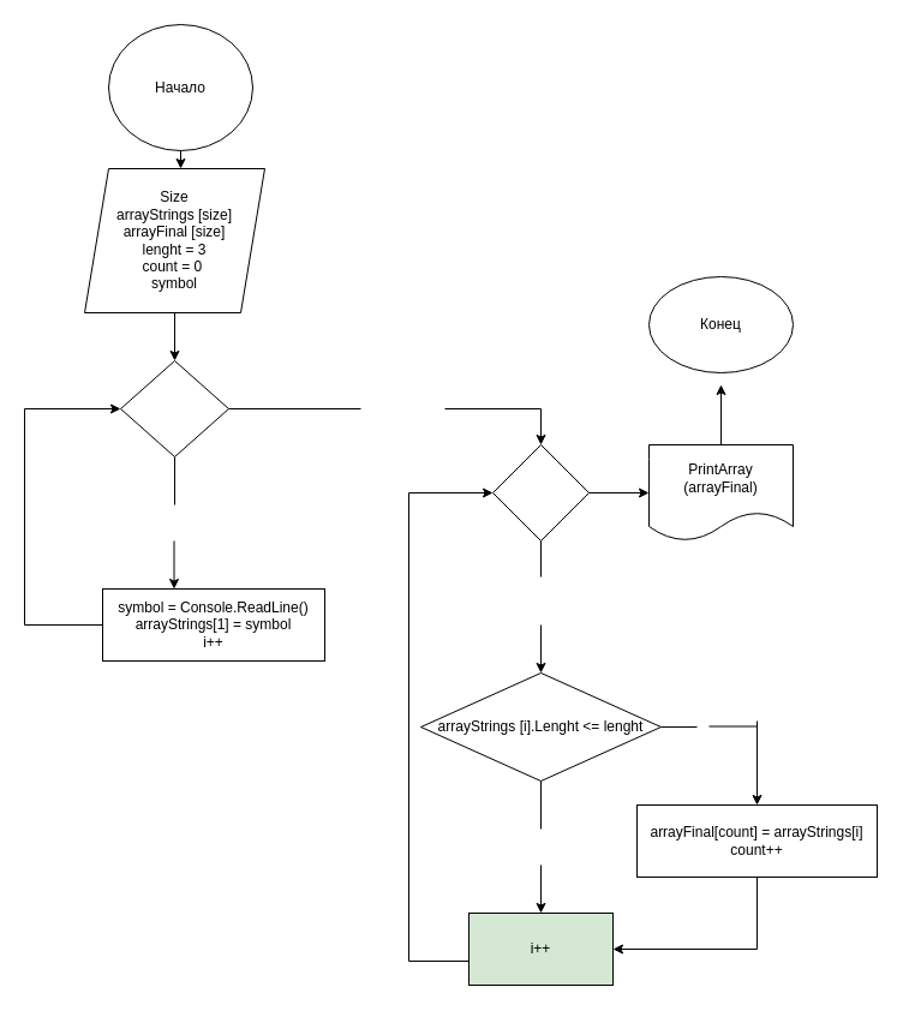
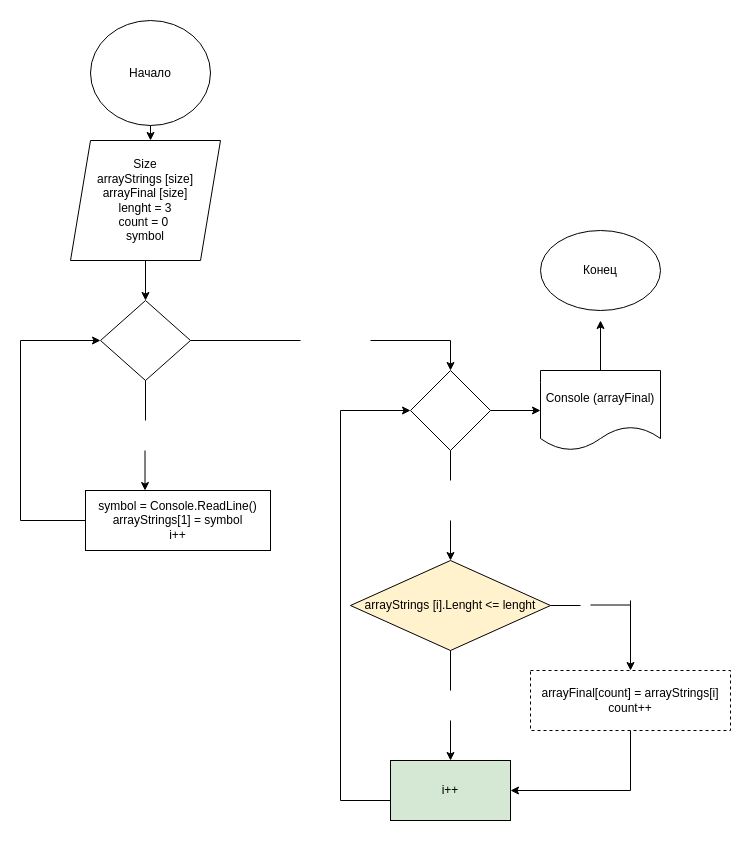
  <mxCell id="0" />
  <mxCell id="1" parent="0" />
  <mxCell id="2" value="Начало" style="ellipse;whiteSpace=wrap;html=1;" vertex="1" parent="1"><mxGeometry x="90" y="20" width="120" height="105" as="geometry" /></mxCell>
  <mxCell id="3" value="" style="endArrow=classic;html=1;rounded=0;exitX=0.5;exitY=1;exitDx=0;exitDy=0;" edge="1" parent="1" source="2"><mxGeometry width="50" height="50" relative="1" as="geometry"><mxPoint x="100" y="290" as="sourcePoint" /><mxPoint x="150" y="140" as="targetPoint" /></mxGeometry></mxCell>
  <mxCell id="4" value="Size&lt;br&gt;arrayStrings [size]&lt;br&gt;arrayFinal [size]&lt;br&gt;lenght = 3&lt;br&gt;count = 0&amp;nbsp;&lt;br&gt;symbol" style="shape=parallelogram;perimeter=parallelogramPerimeter;whiteSpace=wrap;html=1;fixedSize=1;" vertex="1" parent="1"><mxGeometry x="70" y="140" width="150" height="120" as="geometry" /></mxCell>
  <mxCell id="5" value="" style="endArrow=classic;html=1;rounded=0;exitX=0.5;exitY=1;exitDx=0;exitDy=0;" edge="1" parent="1" source="4"><mxGeometry width="50" height="50" relative="1" as="geometry"><mxPoint x="110" y="290" as="sourcePoint" /><mxPoint x="145" y="300" as="targetPoint" /></mxGeometry></mxCell>
  <mxCell id="6" value="" style="rhombus;whiteSpace=wrap;html=1;" vertex="1" parent="1"><mxGeometry x="100" y="300" width="90" height="80" as="geometry" /></mxCell>
  <mxCell id="7" value="" style="endArrow=classic;html=1;rounded=0;" edge="1" parent="1"><mxGeometry width="50" height="50" relative="1" as="geometry"><mxPoint x="20" y="340" as="sourcePoint" /><mxPoint x="100" y="340" as="targetPoint" /></mxGeometry></mxCell>
  <mxCell id="8" value="" style="endArrow=none;html=1;rounded=0;" edge="1" parent="1"><mxGeometry width="50" height="50" relative="1" as="geometry"><mxPoint x="20" y="520" as="sourcePoint" /><mxPoint x="20" y="340" as="targetPoint" /></mxGeometry></mxCell>
  <mxCell id="9" value="" style="endArrow=none;html=1;rounded=0;entryX=0.5;entryY=1;entryDx=0;entryDy=0;" edge="1" parent="1" target="6"><mxGeometry width="50" height="50" relative="1" as="geometry"><mxPoint x="145" y="420" as="sourcePoint" /><mxPoint x="420" y="460" as="targetPoint" /></mxGeometry></mxCell>
  <mxCell id="10" value="symbol = Console.ReadLine()&lt;br&gt;arrayStrings[1] = symbol&lt;br&gt;i++" style="rounded=0;whiteSpace=wrap;html=1;" vertex="1" parent="1"><mxGeometry x="85" y="490" width="185" height="60" as="geometry" /></mxCell>
  <mxCell id="11" value="" style="endArrow=none;html=1;rounded=0;entryX=0;entryY=0.5;entryDx=0;entryDy=0;" edge="1" parent="1" target="10"><mxGeometry width="50" height="50" relative="1" as="geometry"><mxPoint x="20" y="520" as="sourcePoint" /><mxPoint x="420" y="460" as="targetPoint" /></mxGeometry></mxCell>
  <mxCell id="12" value="" style="endArrow=classic;html=1;rounded=0;" edge="1" parent="1"><mxGeometry width="50" height="50" relative="1" as="geometry"><mxPoint x="144.5" y="450" as="sourcePoint" /><mxPoint x="144.5" y="490" as="targetPoint" /></mxGeometry></mxCell>
  <mxCell id="13" value="" style="endArrow=none;html=1;rounded=0;" edge="1" parent="1" source="6"><mxGeometry width="50" height="50" relative="1" as="geometry"><mxPoint x="370" y="390" as="sourcePoint" /><mxPoint x="300" y="340" as="targetPoint" /></mxGeometry></mxCell>
  <mxCell id="14" value="" style="endArrow=none;html=1;rounded=0;" edge="1" parent="1"><mxGeometry width="50" height="50" relative="1" as="geometry"><mxPoint x="370" y="340" as="sourcePoint" /><mxPoint x="450" y="340" as="targetPoint" /></mxGeometry></mxCell>
  <mxCell id="15" value="" style="endArrow=classic;html=1;rounded=0;" edge="1" parent="1"><mxGeometry width="50" height="50" relative="1" as="geometry"><mxPoint x="450" y="340" as="sourcePoint" /><mxPoint x="450" y="370" as="targetPoint" /></mxGeometry></mxCell>
  <mxCell id="16" value="" style="rhombus;whiteSpace=wrap;html=1;" vertex="1" parent="1"><mxGeometry x="410" y="370" width="80" height="80" as="geometry" /></mxCell>
  <mxCell id="17" value="" style="endArrow=classic;html=1;rounded=0;exitX=1;exitY=0.5;exitDx=0;exitDy=0;" edge="1" parent="1" source="16"><mxGeometry width="50" height="50" relative="1" as="geometry"><mxPoint x="400" y="390" as="sourcePoint" /><mxPoint x="540" y="410" as="targetPoint" /></mxGeometry></mxCell>
- <mxCell id="18" value="PrintArray (arrayFinal)" style="shape=document;whiteSpace=wrap;html=1;boundedLbl=1;" vertex="1" parent="1"><mxGeometry x="540" y="370" width="120" height="80" as="geometry" /></mxCell>
+ <mxCell id="18" value="Console (arrayFinal)" style="shape=document;whiteSpace=wrap;html=1;boundedLbl=1;" vertex="1" parent="1"><mxGeometry x="540" y="370" width="120" height="80" as="geometry" /></mxCell>
  <mxCell id="19" value="" style="endArrow=classic;html=1;rounded=0;exitX=0.5;exitY=0;exitDx=0;exitDy=0;" edge="1" parent="1" source="18"><mxGeometry width="50" height="50" relative="1" as="geometry"><mxPoint x="400" y="390" as="sourcePoint" /><mxPoint x="600" y="320" as="targetPoint" /></mxGeometry></mxCell>
  <mxCell id="20" value="Конец" style="ellipse;whiteSpace=wrap;html=1;" vertex="1" parent="1"><mxGeometry x="540" y="230" width="120" height="80" as="geometry" /></mxCell>
  <mxCell id="21" value="" style="endArrow=none;html=1;rounded=0;exitX=0.5;exitY=1;exitDx=0;exitDy=0;" edge="1" parent="1" source="16"><mxGeometry width="50" height="50" relative="1" as="geometry"><mxPoint x="400" y="390" as="sourcePoint" /><mxPoint x="450" y="480" as="targetPoint" /></mxGeometry></mxCell>
  <mxCell id="22" value="" style="endArrow=classic;html=1;rounded=0;" edge="1" parent="1"><mxGeometry width="50" height="50" relative="1" as="geometry"><mxPoint x="450" y="520" as="sourcePoint" /><mxPoint x="450" y="560" as="targetPoint" /></mxGeometry></mxCell>
- <mxCell id="23" value="arrayStrings [i].Lenght &amp;lt;= lenght" style="rhombus;whiteSpace=wrap;html=1;" vertex="1" parent="1"><mxGeometry x="350" y="560" width="200" height="90" as="geometry" /></mxCell>
+ <mxCell id="23" value="arrayStrings [i].Lenght &amp;lt;= lenght" style="rhombus;whiteSpace=wrap;html=1;fillColor=#fff2cc;" vertex="1" parent="1"><mxGeometry x="350" y="560" width="200" height="90" as="geometry" /></mxCell>
  <mxCell id="24" value="" style="endArrow=none;html=1;rounded=0;entryX=0.5;entryY=1;entryDx=0;entryDy=0;" edge="1" parent="1" target="23"><mxGeometry width="50" height="50" relative="1" as="geometry"><mxPoint x="450" y="690" as="sourcePoint" /><mxPoint x="420" y="540" as="targetPoint" /></mxGeometry></mxCell>
  <mxCell id="25" value="" style="endArrow=classic;html=1;rounded=0;" edge="1" parent="1"><mxGeometry width="50" height="50" relative="1" as="geometry"><mxPoint x="450" y="720" as="sourcePoint" /><mxPoint x="450" y="760" as="targetPoint" /></mxGeometry></mxCell>
  <mxCell id="26" value="i++" style="rounded=0;whiteSpace=wrap;html=1;fillColor=#d5e8d4;" vertex="1" parent="1"><mxGeometry x="390" y="760" width="120" height="60" as="geometry" /></mxCell>
  <mxCell id="27" value="" style="endArrow=classic;html=1;rounded=0;entryX=0;entryY=0.5;entryDx=0;entryDy=0;" edge="1" parent="1" target="16"><mxGeometry width="50" height="50" relative="1" as="geometry"><mxPoint x="340" y="410" as="sourcePoint" /><mxPoint x="420" y="540" as="targetPoint" /></mxGeometry></mxCell>
  <mxCell id="28" value="" style="endArrow=none;html=1;rounded=0;" edge="1" parent="1"><mxGeometry width="50" height="50" relative="1" as="geometry"><mxPoint x="340" y="800" as="sourcePoint" /><mxPoint x="340" y="410" as="targetPoint" /></mxGeometry></mxCell>
  <mxCell id="29" value="" style="endArrow=none;html=1;rounded=0;" edge="1" parent="1"><mxGeometry width="50" height="50" relative="1" as="geometry"><mxPoint x="340" y="800" as="sourcePoint" /><mxPoint x="390" y="800" as="targetPoint" /></mxGeometry></mxCell>
  <mxCell id="30" value="" style="endArrow=none;html=1;rounded=0;exitX=1;exitY=0.5;exitDx=0;exitDy=0;" edge="1" parent="1" source="23"><mxGeometry width="50" height="50" relative="1" as="geometry"><mxPoint x="370" y="590" as="sourcePoint" /><mxPoint x="580" y="605" as="targetPoint" /></mxGeometry></mxCell>
- <mxCell id="31" value="arrayFinal[count] = arrayStrings[i]&lt;br&gt;count++" style="rounded=0;whiteSpace=wrap;html=1;" vertex="1" parent="1"><mxGeometry x="530" y="670" width="200" height="60" as="geometry" /></mxCell>
+ <mxCell id="31" value="arrayFinal[count] = arrayStrings[i]&lt;br&gt;count++" style="rounded=0;whiteSpace=wrap;html=1;dashed=1;" vertex="1" parent="1"><mxGeometry x="530" y="670" width="200" height="60" as="geometry" /></mxCell>
  <mxCell id="32" value="" style="endArrow=none;html=1;rounded=0;entryX=0.5;entryY=1;entryDx=0;entryDy=0;" edge="1" parent="1" target="31"><mxGeometry width="50" height="50" relative="1" as="geometry"><mxPoint x="630" y="790" as="sourcePoint" /><mxPoint x="420" y="540" as="targetPoint" /></mxGeometry></mxCell>
  <mxCell id="33" value="" style="endArrow=classic;html=1;rounded=0;entryX=1;entryY=0.5;entryDx=0;entryDy=0;" edge="1" parent="1" target="26"><mxGeometry width="50" height="50" relative="1" as="geometry"><mxPoint x="630" y="790" as="sourcePoint" /><mxPoint x="420" y="540" as="targetPoint" /></mxGeometry></mxCell>
  <mxCell id="34" value="" style="endArrow=classic;html=1;rounded=0;entryX=0.5;entryY=0;entryDx=0;entryDy=0;" edge="1" parent="1" target="31"><mxGeometry width="50" height="50" relative="1" as="geometry"><mxPoint x="630" y="600" as="sourcePoint" /><mxPoint x="420" y="540" as="targetPoint" /></mxGeometry></mxCell>
  <mxCell id="35" value="" style="endArrow=none;html=1;rounded=0;" edge="1" parent="1"><mxGeometry width="50" height="50" relative="1" as="geometry"><mxPoint x="590" y="604.5" as="sourcePoint" /><mxPoint x="630" y="604.5" as="targetPoint" /><Array as="points" /></mxGeometry></mxCell>
